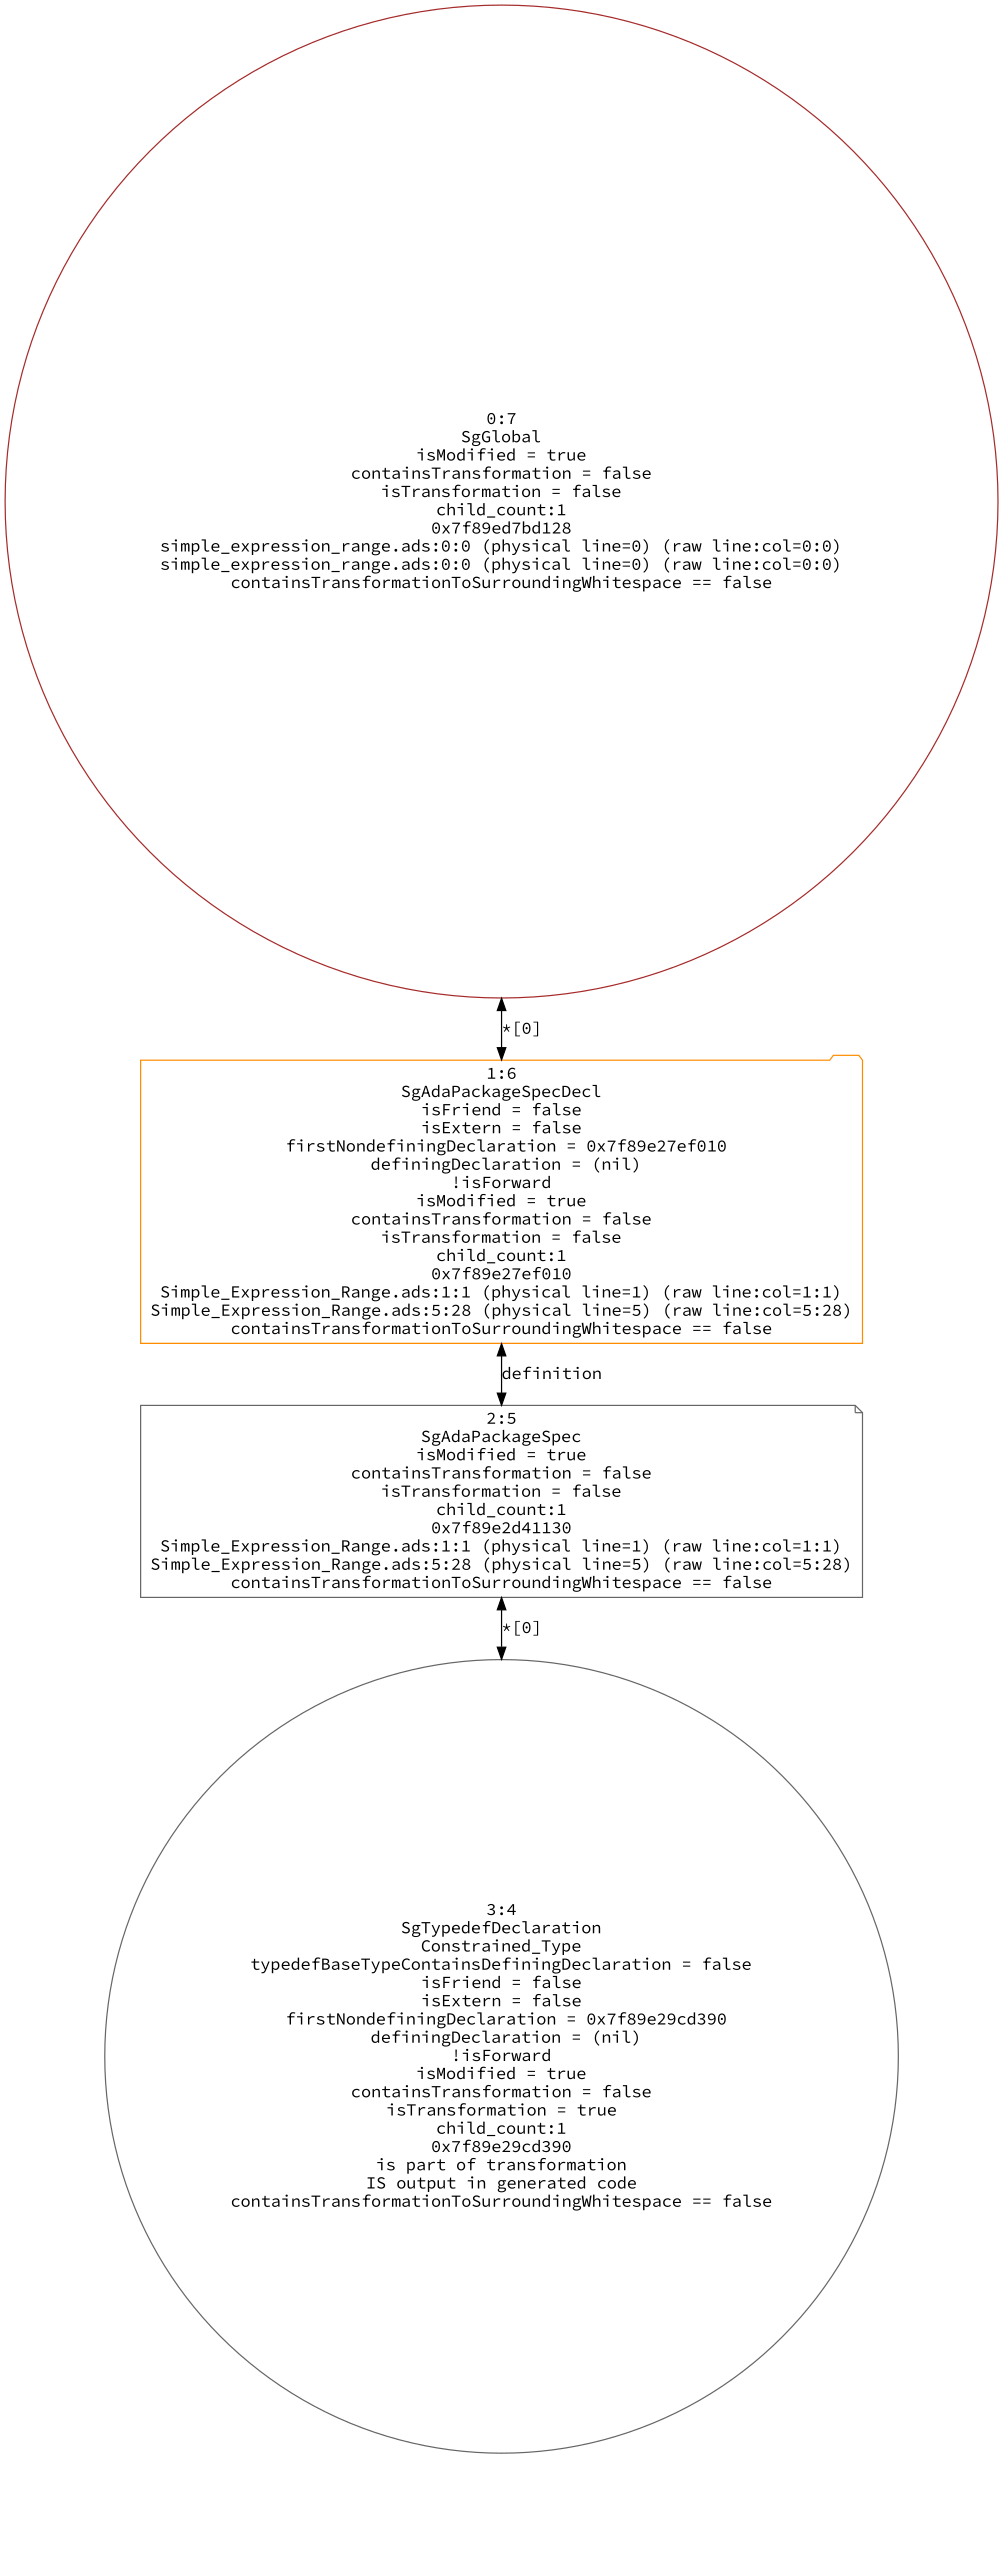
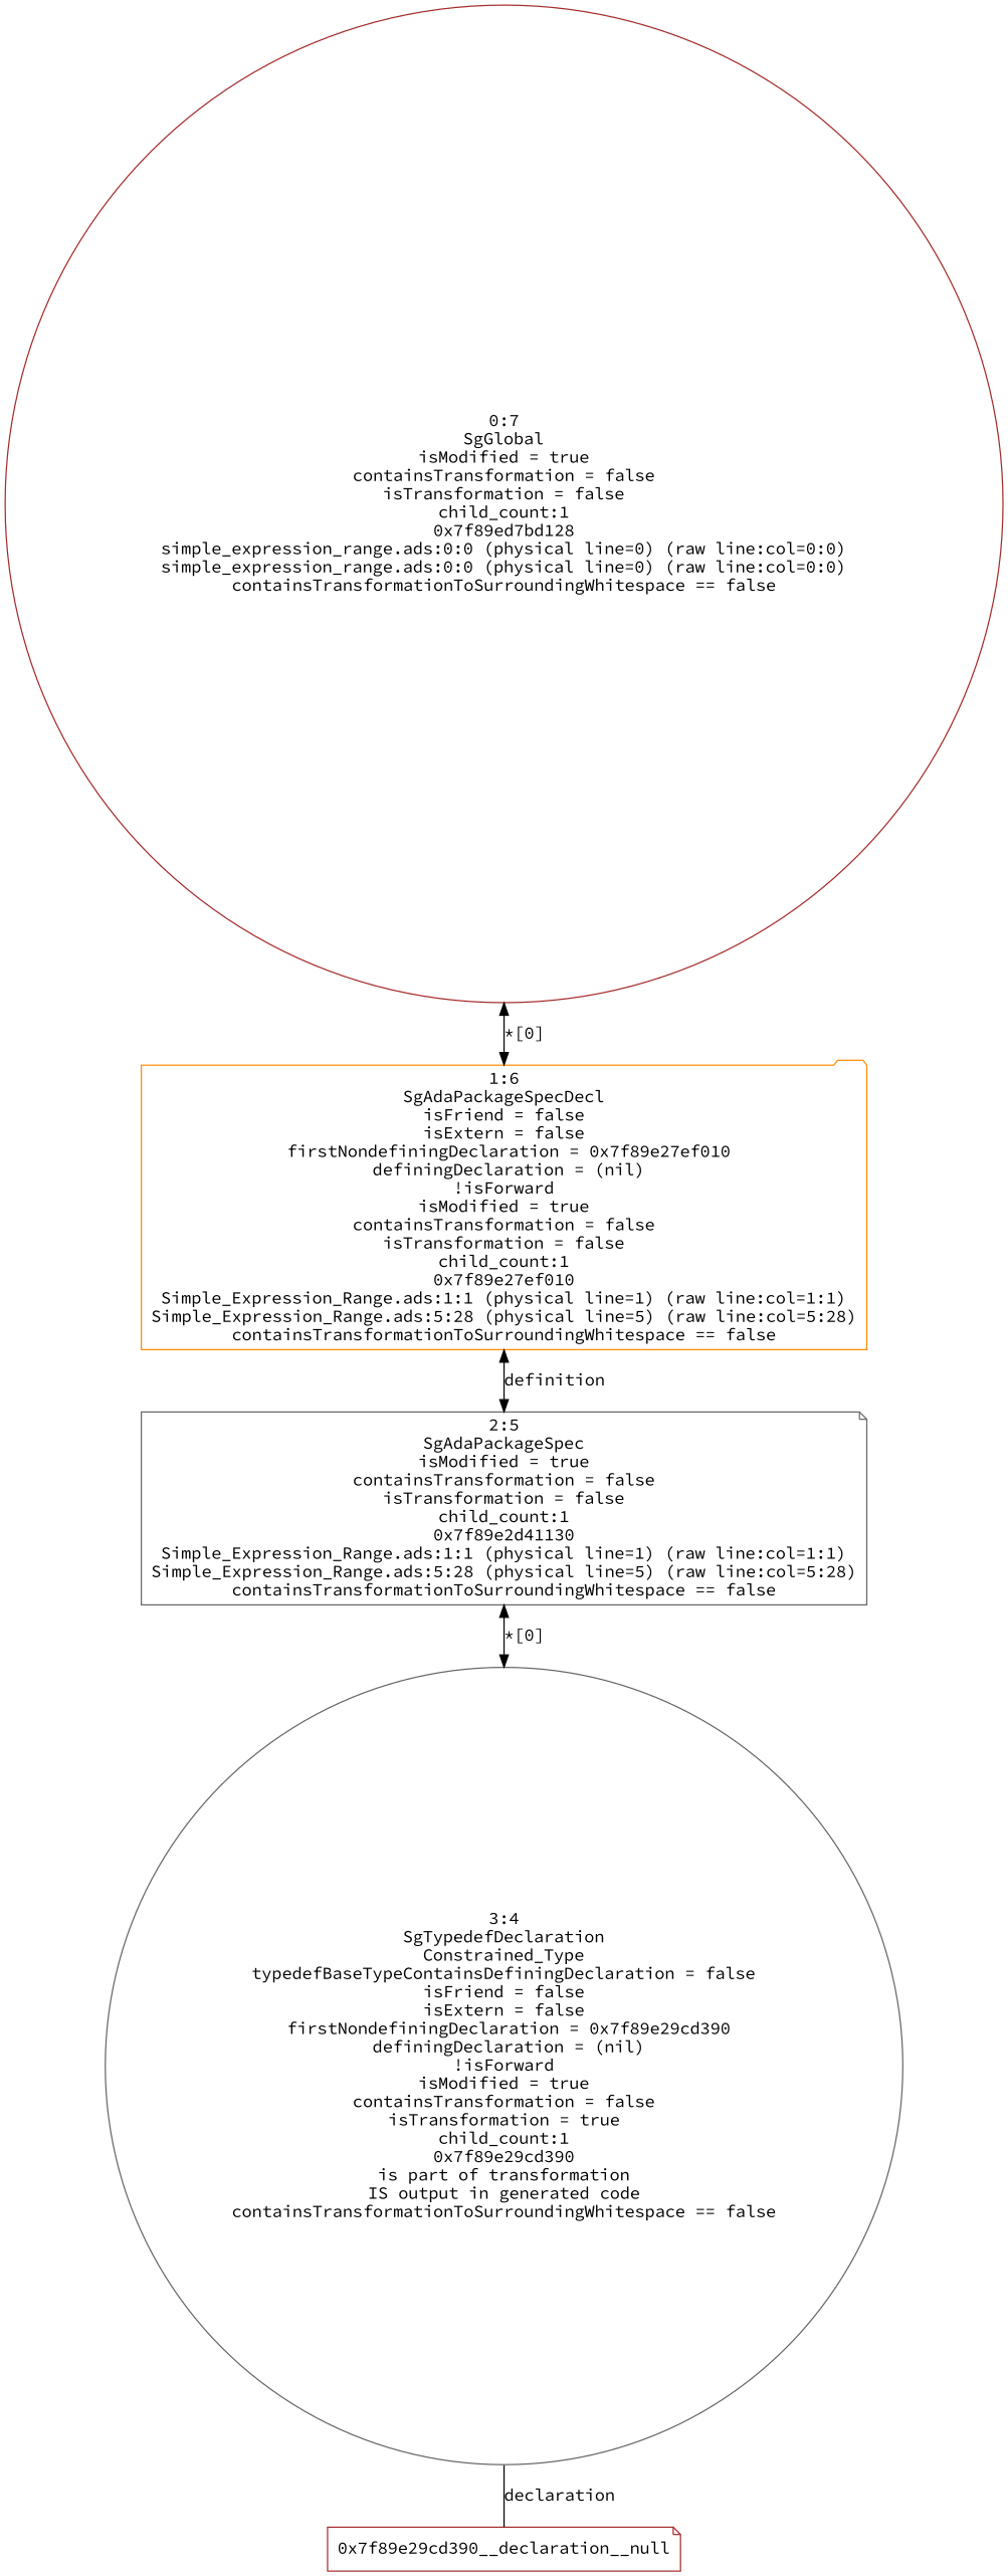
  digraph {
    fontname="Source Code Pro"
    node [color=gray40 shape=circle fontname="Source Code Pro"]
    edge [dir=both fontname="Source Code Pro"]
    n1 [label="3:4\nSgTypedefDeclaration\nConstrained_Type\n typedefBaseTypeContainsDefiningDeclaration = false \n isFriend = false \n isExtern = false \n firstNondefiningDeclaration = 0x7f89e29cd390\n definingDeclaration = (nil)\n!isForward\nisModified = true\ncontainsTransformation = false\nisTransformation = true\nchild_count:1\n0x7f89e29cd390\nis part of transformation\nIS output in generated code\ncontainsTransformationToSurroundingWhitespace == false\n"]
+   "0x7f89e29cd390__declaration__null" [shape=note color=brown]
    n3 [label="2:5\nSgAdaPackageSpec\nisModified = true\ncontainsTransformation = false\nisTransformation = false\nchild_count:1\n0x7f89e2d41130\nSimple_Expression_Range.ads:1:1 (physical line=1) (raw line:col=1:1)\nSimple_Expression_Range.ads:5:28 (physical line=5) (raw line:col=5:28)\ncontainsTransformationToSurroundingWhitespace == false\n" shape=note]
    n4 [label="1:6\nSgAdaPackageSpecDecl\n isFriend = false \n isExtern = false \n firstNondefiningDeclaration = 0x7f89e27ef010\n definingDeclaration = (nil)\n!isForward\nisModified = true\ncontainsTransformation = false\nisTransformation = false\nchild_count:1\n0x7f89e27ef010\nSimple_Expression_Range.ads:1:1 (physical line=1) (raw line:col=1:1)\nSimple_Expression_Range.ads:5:28 (physical line=5) (raw line:col=5:28)\ncontainsTransformationToSurroundingWhitespace == false\n" color=darkorange shape=folder]
    n5 [label="0:7\nSgGlobal\nisModified = true\ncontainsTransformation = false\nisTransformation = false\nchild_count:1\n0x7f89ed7bd128\nsimple_expression_range.ads:0:0 (physical line=0) (raw line:col=0:0)\nsimple_expression_range.ads:0:0 (physical line=0) (raw line:col=0:0)\ncontainsTransformationToSurroundingWhitespace == false\n" color=brown]
+   n1 -> "0x7f89e29cd390__declaration__null" [dir=none label=declaration]
    n3 -> n1 [label="*[0]"]
    n4 -> n3 [label=definition]
    n5 -> n4 [label="*[0]"]
  }
